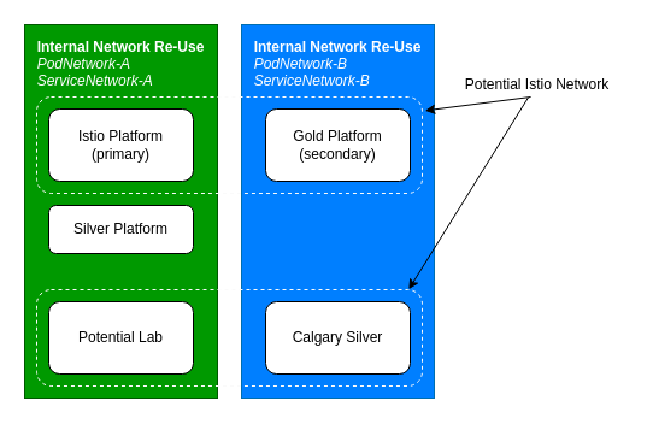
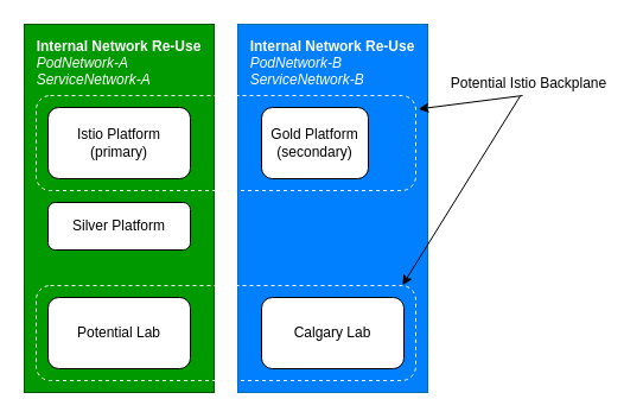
  <mxCell id="0" />
  <mxCell id="1" parent="0" />
  <mxCell id="2" value="&lt;b&gt;Internal Network Re-Use&lt;/b&gt;&lt;br&gt;&lt;div style=&quot;text-align: left&quot;&gt;&lt;span&gt;&lt;i&gt;PodNetwork-B&lt;/i&gt;&lt;/span&gt;&lt;/div&gt;&lt;div style=&quot;text-align: left&quot;&gt;&lt;span&gt;&lt;i&gt;ServiceNetwork-B&lt;/i&gt;&lt;/span&gt;&lt;/div&gt;&lt;div style=&quot;text-align: left&quot;&gt;&lt;br&gt;&lt;/div&gt;&lt;br&gt;&lt;br&gt;&lt;br&gt;&lt;br&gt;&lt;br&gt;&lt;br&gt;&lt;br&gt;&lt;br&gt;&lt;br&gt;&lt;br&gt;&lt;br&gt;&lt;br&gt;&lt;br&gt;&lt;br&gt;&lt;br&gt;&lt;br&gt;" style="rounded=0;whiteSpace=wrap;html=1;fillColor=#007FFF;strokeColor=#006EAF;fontColor=#ffffff;" vertex="1" parent="1"><mxGeometry x="200" y="20" width="160" height="310" as="geometry" /></mxCell>
  <mxCell id="3" value="&lt;b&gt;Internal Network Re-Use&lt;/b&gt;&lt;br&gt;&lt;div style=&quot;text-align: left&quot;&gt;&lt;span&gt;&lt;i&gt;PodNetwork-A&lt;/i&gt;&lt;/span&gt;&lt;/div&gt;&lt;div style=&quot;text-align: left&quot;&gt;&lt;span&gt;&lt;i&gt;ServiceNetwork-A&lt;/i&gt;&lt;/span&gt;&lt;/div&gt;&lt;div style=&quot;text-align: left&quot;&gt;&lt;br&gt;&lt;/div&gt;&lt;br&gt;&lt;br&gt;&lt;br&gt;&lt;br&gt;&lt;br&gt;&lt;br&gt;&lt;br&gt;&lt;br&gt;&lt;br&gt;&lt;br&gt;&lt;br&gt;&lt;br&gt;&lt;br&gt;&lt;br&gt;&lt;br&gt;&lt;br&gt;" style="rounded=0;whiteSpace=wrap;html=1;fillColor=#009900;strokeColor=#005700;fontColor=#ffffff;" parent="1" vertex="1"><mxGeometry x="20" y="20" width="160" height="310" as="geometry" /></mxCell>
  <mxCell id="4" value="" style="rounded=1;whiteSpace=wrap;html=1;strokeColor=#FAFAFA;dashed=1;fillColor=none;" parent="1" vertex="1"><mxGeometry x="30" y="240" width="320" height="80" as="geometry" /></mxCell>
  <mxCell id="5" value="" style="rounded=1;whiteSpace=wrap;html=1;strokeColor=#FAFAFA;dashed=1;fillColor=none;" parent="1" vertex="1"><mxGeometry x="30" y="80" width="320" height="80" as="geometry" /></mxCell>
  <mxCell id="6" value="Silver Platform" style="rounded=1;whiteSpace=wrap;html=1;" parent="1" vertex="1"><mxGeometry x="40" y="170" width="120" height="40" as="geometry" /></mxCell>
  <mxCell id="7" value="Istio Platform&lt;br&gt;(primary)" style="rounded=1;whiteSpace=wrap;html=1;" parent="1" vertex="1"><mxGeometry x="40" y="90" width="120" height="60" as="geometry" /></mxCell>
- <mxCell id="8" value="Gold Platform&lt;br&gt;(secondary)" style="rounded=1;whiteSpace=wrap;html=1;" parent="1" vertex="1"><mxGeometry x="220" y="90" width="120" height="60" as="geometry" /></mxCell>
+ <mxCell id="8" value="Gold Platform&lt;br&gt;(secondary)" style="rounded=1;whiteSpace=wrap;html=1;" parent="1" vertex="1"><mxGeometry x="220" y="90" width="90" height="60" as="geometry" /></mxCell>
  <mxCell id="9" value="Potential Lab" style="rounded=1;whiteSpace=wrap;html=1;" parent="1" vertex="1"><mxGeometry x="40" y="250" width="120" height="60" as="geometry" /></mxCell>
- <mxCell id="10" value="Calgary Silver" style="rounded=1;whiteSpace=wrap;html=1;" parent="1" vertex="1"><mxGeometry x="220" y="250" width="120" height="60" as="geometry" /></mxCell>
+ <mxCell id="10" value="Calgary Lab" style="rounded=1;whiteSpace=wrap;html=1;" parent="1" vertex="1"><mxGeometry x="220" y="250" width="120" height="60" as="geometry" /></mxCell>
  <mxCell id="11" value="" style="endArrow=classic;html=1;entryX=1.007;entryY=0.142;entryDx=0;entryDy=0;entryPerimeter=0;exitX=0.467;exitY=1;exitDx=0;exitDy=0;exitPerimeter=0;" parent="1" source="12" target="5" edge="1"><mxGeometry width="50" height="50" relative="1" as="geometry"><mxPoint x="400" y="70" as="sourcePoint" /><mxPoint x="450" y="40" as="targetPoint" /></mxGeometry></mxCell>
- <mxCell id="12" value="Potential Istio Network" style="text;html=1;align=center;verticalAlign=middle;resizable=0;points=[];autosize=1;" parent="1" vertex="1"><mxGeometry x="370" y="60" width="150" height="20" as="geometry" /></mxCell>
+ <mxCell id="12" value="Potential Istio Backplane" style="text;html=1;align=center;verticalAlign=middle;resizable=0;points=[];autosize=1;" parent="1" vertex="1"><mxGeometry x="370" y="60" width="150" height="20" as="geometry" /></mxCell>
  <mxCell id="13" value="" style="endArrow=classic;html=1;exitX=0.453;exitY=1.025;exitDx=0;exitDy=0;exitPerimeter=0;entryX=0.965;entryY=-0.004;entryDx=0;entryDy=0;entryPerimeter=0;" parent="1" source="12" target="4" edge="1"><mxGeometry width="50" height="50" relative="1" as="geometry"><mxPoint x="420" y="250" as="sourcePoint" /><mxPoint x="470" y="200" as="targetPoint" /></mxGeometry></mxCell>
